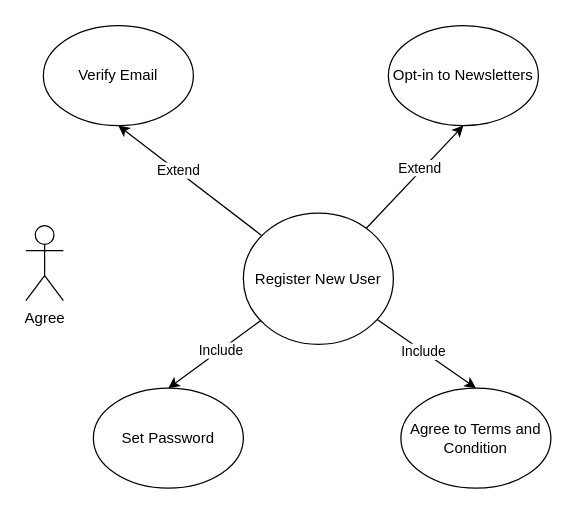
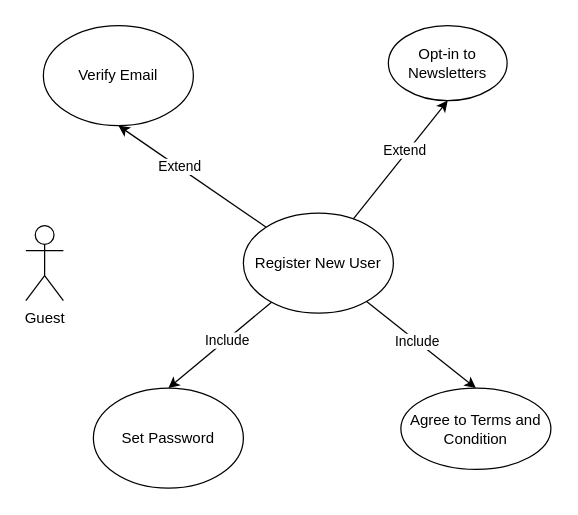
  <mxCell id="0" />
  <mxCell id="1" parent="0" />
- <mxCell id="2" value="Agree" style="shape=umlActor;verticalLabelPosition=bottom;verticalAlign=top;html=1;outlineConnect=0;" vertex="1" parent="1"><mxGeometry x="20" y="180" width="30" height="60" as="geometry" /></mxCell>
+ <mxCell id="2" value="Guest" style="shape=umlActor;verticalLabelPosition=bottom;verticalAlign=top;html=1;outlineConnect=0;" vertex="1" parent="1"><mxGeometry x="20" y="180" width="30" height="60" as="geometry" /></mxCell>
  <mxCell id="3" style="edgeStyle=none;html=1;entryX=0.5;entryY=1;entryDx=0;entryDy=0;" edge="1" parent="1" source="11" target="12"><mxGeometry relative="1" as="geometry" /></mxCell>
  <mxCell id="4" value="Extend" style="edgeLabel;html=1;align=center;verticalAlign=middle;resizable=0;points=[];" vertex="1" connectable="0" parent="3"><mxGeometry x="0.195" relative="1" as="geometry"><mxPoint x="1" as="offset" /></mxGeometry></mxCell>
  <mxCell id="5" style="edgeStyle=none;html=1;entryX=0.5;entryY=1;entryDx=0;entryDy=0;" edge="1" parent="1" source="11" target="13"><mxGeometry relative="1" as="geometry" /></mxCell>
  <mxCell id="6" value="Extend" style="edgeLabel;html=1;align=center;verticalAlign=middle;resizable=0;points=[];" vertex="1" connectable="0" parent="5"><mxGeometry x="0.127" y="3" relative="1" as="geometry"><mxPoint as="offset" /></mxGeometry></mxCell>
  <mxCell id="7" style="edgeStyle=none;html=1;entryX=0.5;entryY=0;entryDx=0;entryDy=0;" edge="1" parent="1" source="11" target="14"><mxGeometry relative="1" as="geometry" /></mxCell>
  <mxCell id="8" value="Include" style="edgeLabel;html=1;align=center;verticalAlign=middle;resizable=0;points=[];" vertex="1" connectable="0" parent="7"><mxGeometry x="-0.116" relative="1" as="geometry"><mxPoint as="offset" /></mxGeometry></mxCell>
  <mxCell id="9" style="edgeStyle=none;html=1;entryX=0.5;entryY=0;entryDx=0;entryDy=0;" edge="1" parent="1" source="11" target="15"><mxGeometry relative="1" as="geometry" /></mxCell>
  <mxCell id="10" value="Include" style="edgeLabel;html=1;align=center;verticalAlign=middle;resizable=0;points=[];" vertex="1" connectable="0" parent="9"><mxGeometry x="-0.086" relative="1" as="geometry"><mxPoint as="offset" /></mxGeometry></mxCell>
- <mxCell id="11" value="Register New User" style="ellipse;whiteSpace=wrap;html=1;" vertex="1" parent="1"><mxGeometry x="194" y="170" width="120" height="105" as="geometry" /></mxCell>
+ <mxCell id="11" value="Register New User" style="ellipse;whiteSpace=wrap;html=1;" vertex="1" parent="1"><mxGeometry x="194" y="170" width="120" height="80" as="geometry" /></mxCell>
  <mxCell id="12" value="Verify Email" style="ellipse;whiteSpace=wrap;html=1;" vertex="1" parent="1"><mxGeometry x="34" y="20" width="120" height="80" as="geometry" /></mxCell>
- <mxCell id="13" value="Opt-in to Newsletters" style="ellipse;whiteSpace=wrap;html=1;" vertex="1" parent="1"><mxGeometry x="310" y="20" width="120" height="80" as="geometry" /></mxCell>
+ <mxCell id="13" value="Opt-in to Newsletters" style="ellipse;whiteSpace=wrap;html=1;" vertex="1" parent="1"><mxGeometry x="310" y="20" width="95" height="60" as="geometry" /></mxCell>
  <mxCell id="14" value="Set Password" style="ellipse;whiteSpace=wrap;html=1;" vertex="1" parent="1"><mxGeometry x="74" y="310" width="120" height="80" as="geometry" /></mxCell>
- <mxCell id="15" value="Agree to Terms and Condition" style="ellipse;whiteSpace=wrap;html=1;" vertex="1" parent="1"><mxGeometry x="320" y="310" width="120" height="80" as="geometry" /></mxCell>
+ <mxCell id="15" value="Agree to Terms and Condition" style="ellipse;whiteSpace=wrap;html=1;" vertex="1" parent="1"><mxGeometry x="320" y="310" width="120" height="65" as="geometry" /></mxCell>
